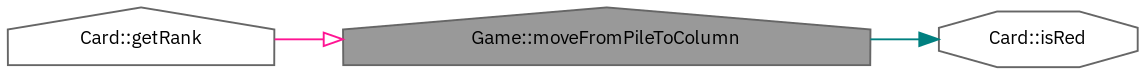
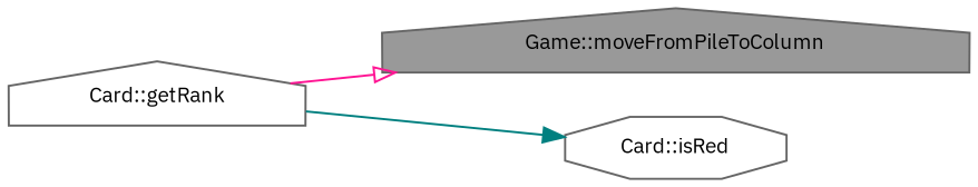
  digraph {
    fontname="IBM Plex Sans"
    rankdir=LR
    node [color=grey40 fillcolor=white fontname="IBM Plex Sans" fontsize=10 shape=house style=filled]
    edge [fontname="IBM Plex Sans" fontsize=10 labelfontname=Helvetica labelfontsize=10 style=solid]
    n1 [color=gray40 fillcolor=grey60 fontcolor=black height=0.2 label="Game::moveFromPileToColumn" width=0.4]
    n2 [height=0.2 label="Card::isRed" shape=octagon width=0.4]
    n3 [height=0.2 label="Card::getRank" width=0.4]
-   n1 -> n2 [arrowhead=normal color=teal]
+   n3 -> n2 [arrowhead=normal color=teal]
    n3 -> n1 [arrowhead=onormal color=deeppink]
  }
